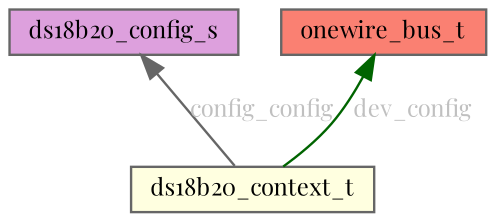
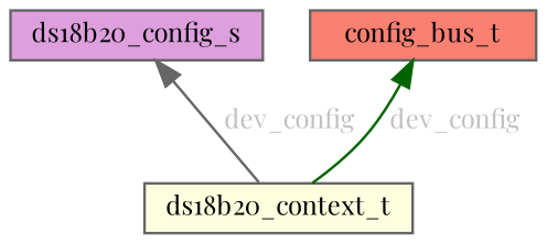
  digraph {
    fontname="Playfair Display"
    node [color=gray40 fontname="Playfair Display" fontsize=10 shape=box style=filled]
    edge [dir=back fontcolor=grey fontname="Playfair Display" fontsize=10 labelfontname=Helvetica labelfontsize=10 style=solid]
    n1 [fillcolor=lightyellow fontcolor=black height=0.2 label=ds18b20_context_t width=0.4]
    n2 [fillcolor=plum height=0.2 label=ds18b20_config_s width=0.4]
-   n3 [fillcolor=salmon height=0.2 label=onewire_bus_t width=0.4]
-   n2 -> n1 [color=gray40 label=" config_config"]
+   n3 [fillcolor=salmon height=0.2 label=config_bus_t width=0.4]
+   n2 -> n1 [color=gray40 label=" dev_config"]
    n3 -> n1 [color=darkgreen label=" dev_config"]
  }
